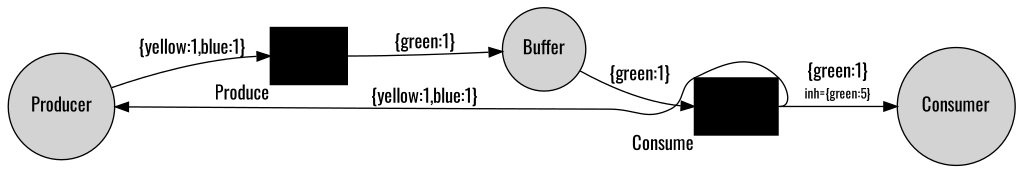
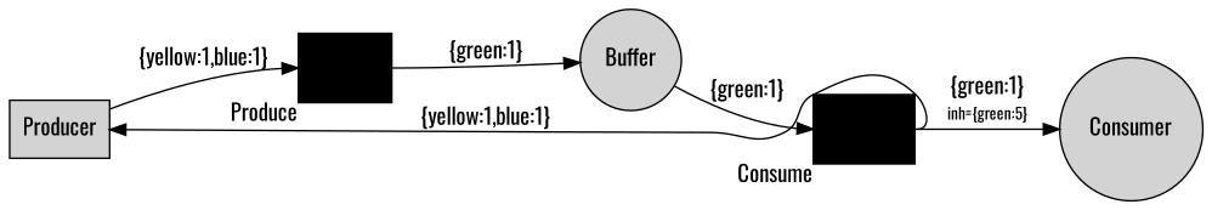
  digraph {
    rankdir=LR
    fontname=Oswald
    node [fillcolor=lightgray shape=circle style=filled fontname=Oswald]
    edge [fontname=Oswald tailport=e]
-   Producer [width=0.5]
+   Producer [shape=box width=0.5]
    Produce [fillcolor=black height=0.6 shape=rectangle width=0.1 xlabel=Produce]
    Consumer [width=0.5]
    Buffer [width=0.5]
    Consume [fillcolor=black height=0.6 shape=rectangle width=0.1 xlabel=Consume]
    Producer -> Produce [headport=w label=<{yellow:1,blue:1}> tailport=""]
    Produce -> Buffer [label=<{green:1}>]
    Buffer -> Consume [headport=w label=<{green:1}> tailport=""]
    Consume -> Producer [label=<{yellow:1,blue:1}>]
    Consume -> Consumer [label=<<TABLE BORDER="0" CELLBORDER="0" CELLSPACING="0"><TR><TD>{green:1}</TD></TR><TR><TD><FONT POINT-SIZE="10">inh={green:5}</FONT></TD></TR></TABLE>>]
  }
